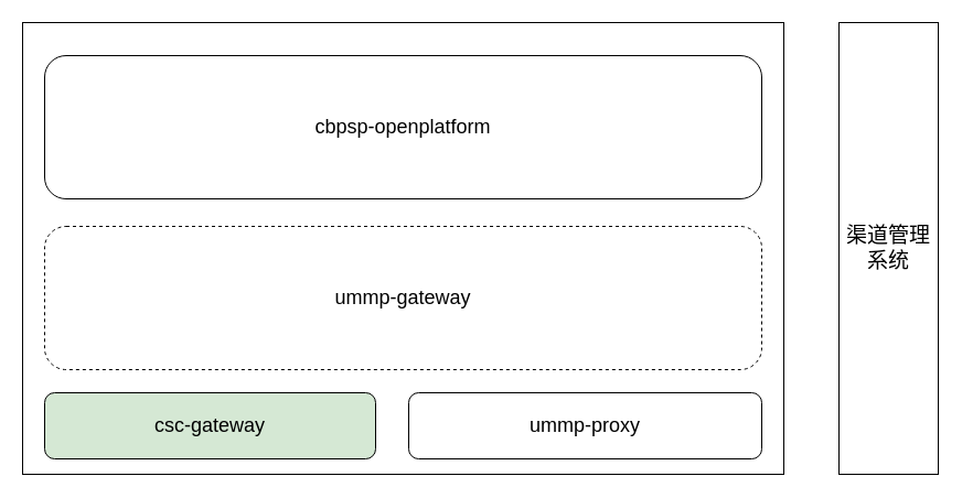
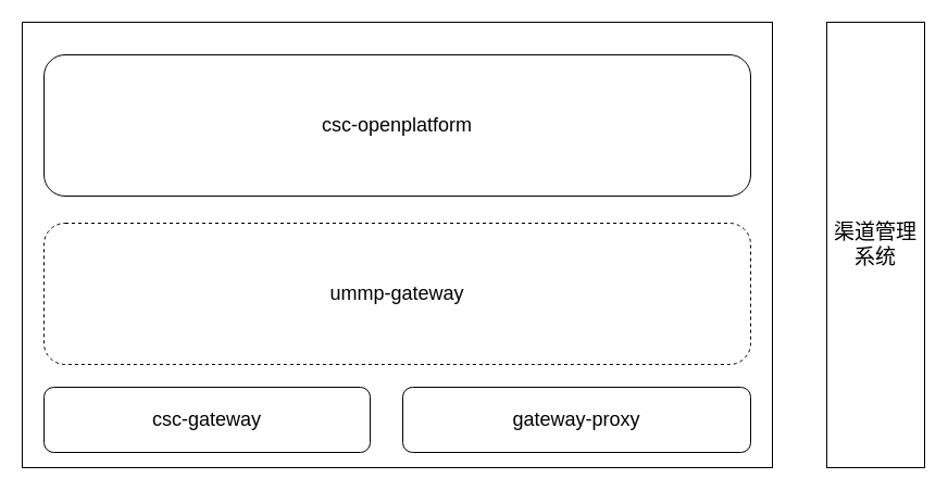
  <mxCell id="0" />
  <mxCell id="1" parent="0" />
  <mxCell id="2" value="" style="rounded=0;whiteSpace=wrap;html=1;" parent="1" vertex="1"><mxGeometry x="20" y="20" width="690" height="410" as="geometry" /></mxCell>
  <mxCell id="3" value="&lt;font style=&quot;font-size: 18px;&quot;&gt;ummp-gateway&lt;/font&gt;" style="rounded=1;whiteSpace=wrap;html=1;dashed=1;" parent="1" vertex="1"><mxGeometry x="40" y="205" width="650" height="130" as="geometry" /></mxCell>
  <mxCell id="4" value="&lt;font style=&quot;font-size: 19px;&quot;&gt;渠道管理系统&lt;/font&gt;" style="rounded=0;whiteSpace=wrap;html=1;" parent="1" vertex="1"><mxGeometry x="760" y="20" width="90" height="410" as="geometry" /></mxCell>
- <mxCell id="5" value="&lt;font style=&quot;font-size: 18px;&quot;&gt;csc-gateway&lt;/font&gt;" style="rounded=1;whiteSpace=wrap;html=1;fillColor=#d5e8d4;" parent="1" vertex="1"><mxGeometry x="40" y="356" width="300" height="60" as="geometry" /></mxCell>
- <mxCell id="6" value="&lt;span style=&quot;font-size: 18px;&quot;&gt;ummp-proxy&lt;/span&gt;" style="rounded=1;whiteSpace=wrap;html=1;" parent="1" vertex="1"><mxGeometry x="370" y="356" width="320" height="60" as="geometry" /></mxCell>
- <mxCell id="7" value="&lt;span style=&quot;font-size: 18px;&quot;&gt;cbpsp-openplatform&lt;/span&gt;" style="rounded=1;whiteSpace=wrap;html=1;" parent="1" vertex="1"><mxGeometry x="40" y="50" width="650" height="130" as="geometry" /></mxCell>
+ <mxCell id="5" value="&lt;font style=&quot;font-size: 18px;&quot;&gt;csc-gateway&lt;/font&gt;" style="rounded=1;whiteSpace=wrap;html=1;" parent="1" vertex="1"><mxGeometry x="40" y="356" width="300" height="60" as="geometry" /></mxCell>
+ <mxCell id="6" value="&lt;span style=&quot;font-size: 18px;&quot;&gt;gateway-proxy&lt;/span&gt;" style="rounded=1;whiteSpace=wrap;html=1;" parent="1" vertex="1"><mxGeometry x="370" y="356" width="320" height="60" as="geometry" /></mxCell>
+ <mxCell id="7" value="&lt;span style=&quot;font-size: 18px;&quot;&gt;csc-openplatform&lt;/span&gt;" style="rounded=1;whiteSpace=wrap;html=1;" parent="1" vertex="1"><mxGeometry x="40" y="50" width="650" height="130" as="geometry" /></mxCell>
